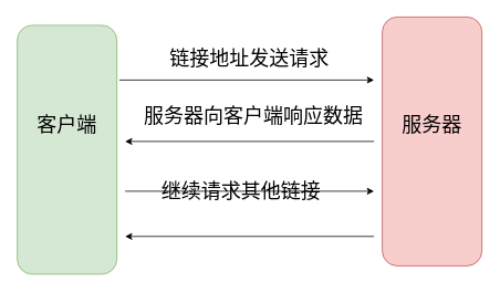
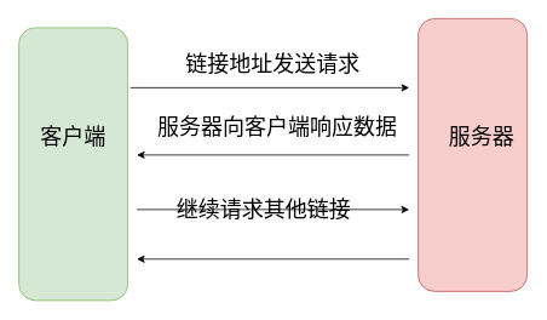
  <mxCell id="0" />
  <mxCell id="1" parent="0" />
  <mxCell id="2" value="" style="rounded=1;whiteSpace=wrap;html=1;fillColor=#d5e8d4;strokeColor=#82b366;" vertex="1" parent="1"><mxGeometry x="20" y="30" width="120" height="300" as="geometry" /></mxCell>
  <mxCell id="3" value="" style="rounded=1;whiteSpace=wrap;html=1;fillColor=#f8cecc;strokeColor=#b85450;" vertex="1" parent="1"><mxGeometry x="460" y="20" width="120" height="300" as="geometry" /></mxCell>
  <mxCell id="4" value="客户端" style="text;html=1;strokeColor=none;fillColor=none;align=center;verticalAlign=middle;whiteSpace=wrap;rounded=0;fontSize=24;" vertex="1" parent="1"><mxGeometry x="35" y="110" width="90" height="80" as="geometry" /></mxCell>
- <mxCell id="5" value="服务器" style="text;html=1;strokeColor=none;fillColor=none;align=center;verticalAlign=middle;whiteSpace=wrap;rounded=0;fontSize=24;" vertex="1" parent="1"><mxGeometry x="475" y="110" width="90" height="80" as="geometry" /></mxCell>
+ <mxCell id="5" value="服务器" style="text;html=1;strokeColor=none;fillColor=none;align=center;verticalAlign=middle;whiteSpace=wrap;rounded=0;fontSize=24;" vertex="1" parent="1"><mxGeometry x="485" y="110" width="90" height="80" as="geometry" /></mxCell>
  <mxCell id="6" value="" style="endArrow=classic;html=1;fontSize=24;exitX=1.025;exitY=0.22;exitDx=0;exitDy=0;exitPerimeter=0;" edge="1" parent="1" source="2"><mxGeometry width="50" height="50" relative="1" as="geometry"><mxPoint x="290" y="310" as="sourcePoint" /><mxPoint x="450" y="96" as="targetPoint" /></mxGeometry></mxCell>
  <mxCell id="7" value="链接地址发送请求" style="text;html=1;strokeColor=none;fillColor=none;align=center;verticalAlign=middle;whiteSpace=wrap;rounded=0;fontSize=24;" vertex="1" parent="1"><mxGeometry x="180" y="50" width="240" height="40" as="geometry" /></mxCell>
  <mxCell id="8" value="" style="endArrow=classic;html=1;fontSize=24;" edge="1" parent="1"><mxGeometry width="50" height="50" relative="1" as="geometry"><mxPoint x="450" y="170" as="sourcePoint" /><mxPoint x="150" y="170" as="targetPoint" /></mxGeometry></mxCell>
  <mxCell id="9" value="服务器向客户端响应数据" style="text;html=1;strokeColor=none;fillColor=none;align=center;verticalAlign=middle;whiteSpace=wrap;rounded=0;fontSize=24;" vertex="1" parent="1"><mxGeometry x="170" y="120" width="270" height="40" as="geometry" /></mxCell>
  <mxCell id="10" value="" style="endArrow=classic;html=1;fontSize=24;" edge="1" parent="1"><mxGeometry width="50" height="50" relative="1" as="geometry"><mxPoint x="150" y="230" as="sourcePoint" /><mxPoint x="450" y="230" as="targetPoint" /></mxGeometry></mxCell>
  <mxCell id="11" value="继续请求其他链接" style="text;html=1;strokeColor=none;fillColor=none;align=center;verticalAlign=middle;whiteSpace=wrap;rounded=0;fontSize=24;" vertex="1" parent="1"><mxGeometry x="155" y="210" width="270" height="40" as="geometry" /></mxCell>
  <mxCell id="12" value="" style="endArrow=classic;html=1;fontSize=24;" edge="1" parent="1"><mxGeometry width="50" height="50" relative="1" as="geometry"><mxPoint x="450" y="284.5" as="sourcePoint" /><mxPoint x="150" y="284.5" as="targetPoint" /></mxGeometry></mxCell>
